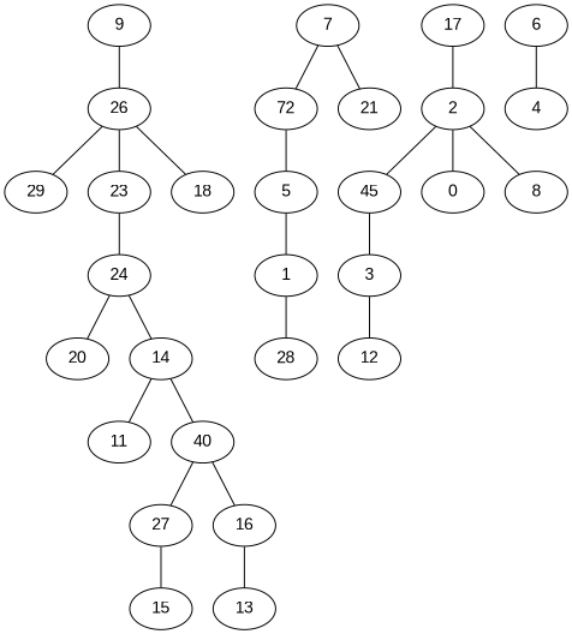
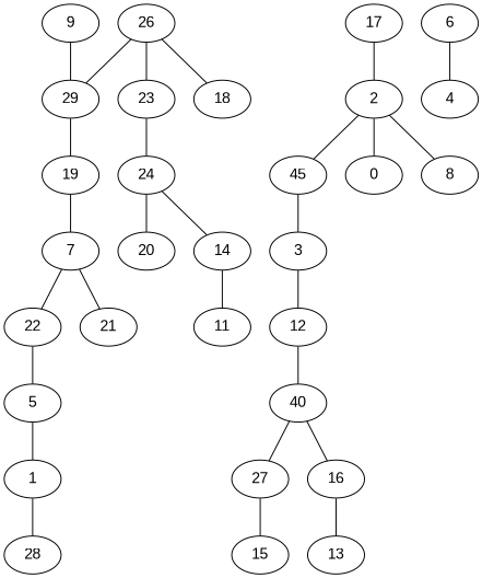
  graph {
    fontname="Liberation Sans"
    node [fontname="Liberation Sans"]
    edge [fontname="Liberation Sans"]
    9
    26
    29
    23
    18
+   19
    24
    7
    17
    2
-   22 [label=72]
+   22
    21
    5
    n14 [label=45]
    0
    8
    3
    12
    20
    14
    11
    n22 [label=40]
    1
    28
    27
    16
    6
    4
    15
    13
-   9 -- 26
+   9 -- 29
    26 -- 29
    26 -- 23
    26 -- 18
+   29 -- 19
    23 -- 24
+   19 -- 7
    24 -- 20
    24 -- 14
    7 -- 22
    7 -- 21
    17 -- 2
    2 -- n14
    2 -- 0
    2 -- 8
    22 -- 5
    5 -- 1
    n14 -- 3
    3 -- 12
    14 -- 11
-   14 -- n22
+   12 -- n22
    n22 -- 27
    n22 -- 16
    1 -- 28
    27 -- 15
    16 -- 13
    6 -- 4
  }
